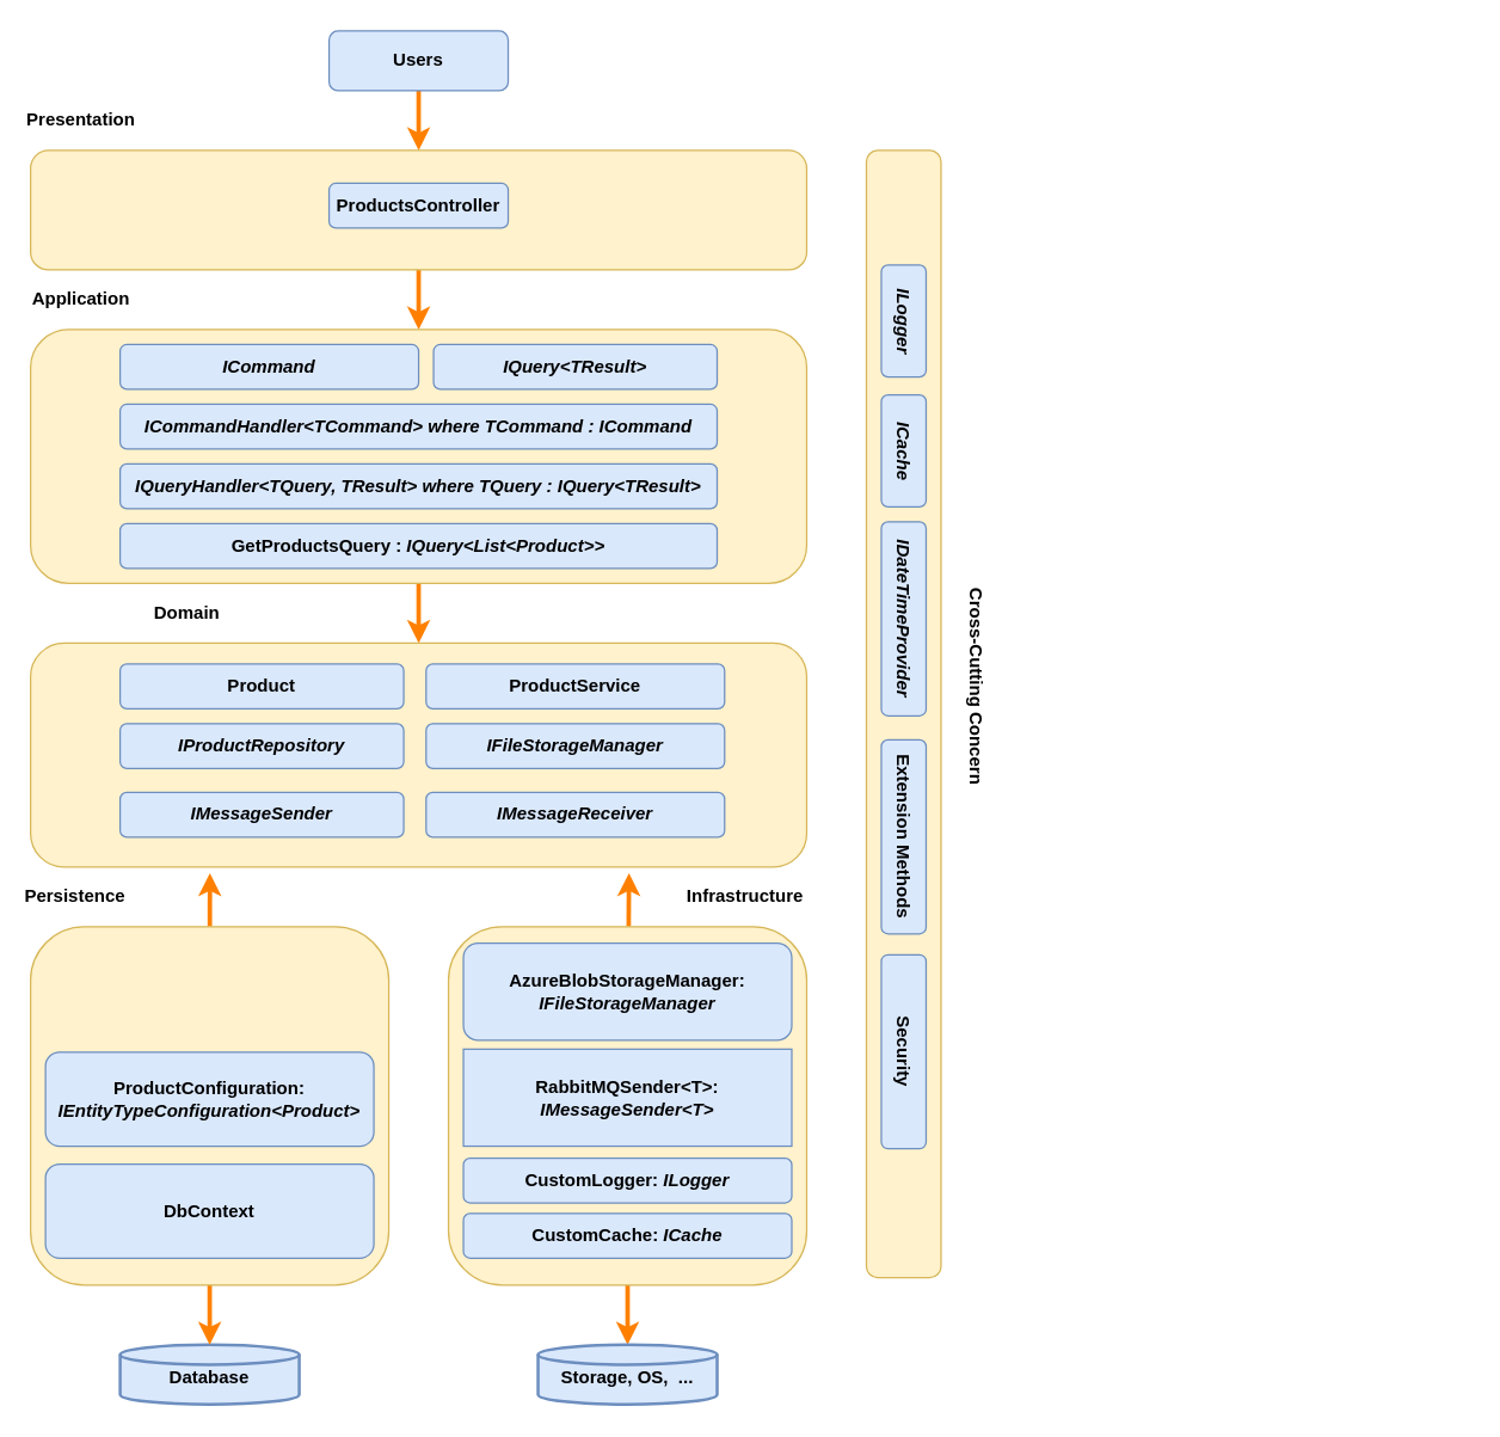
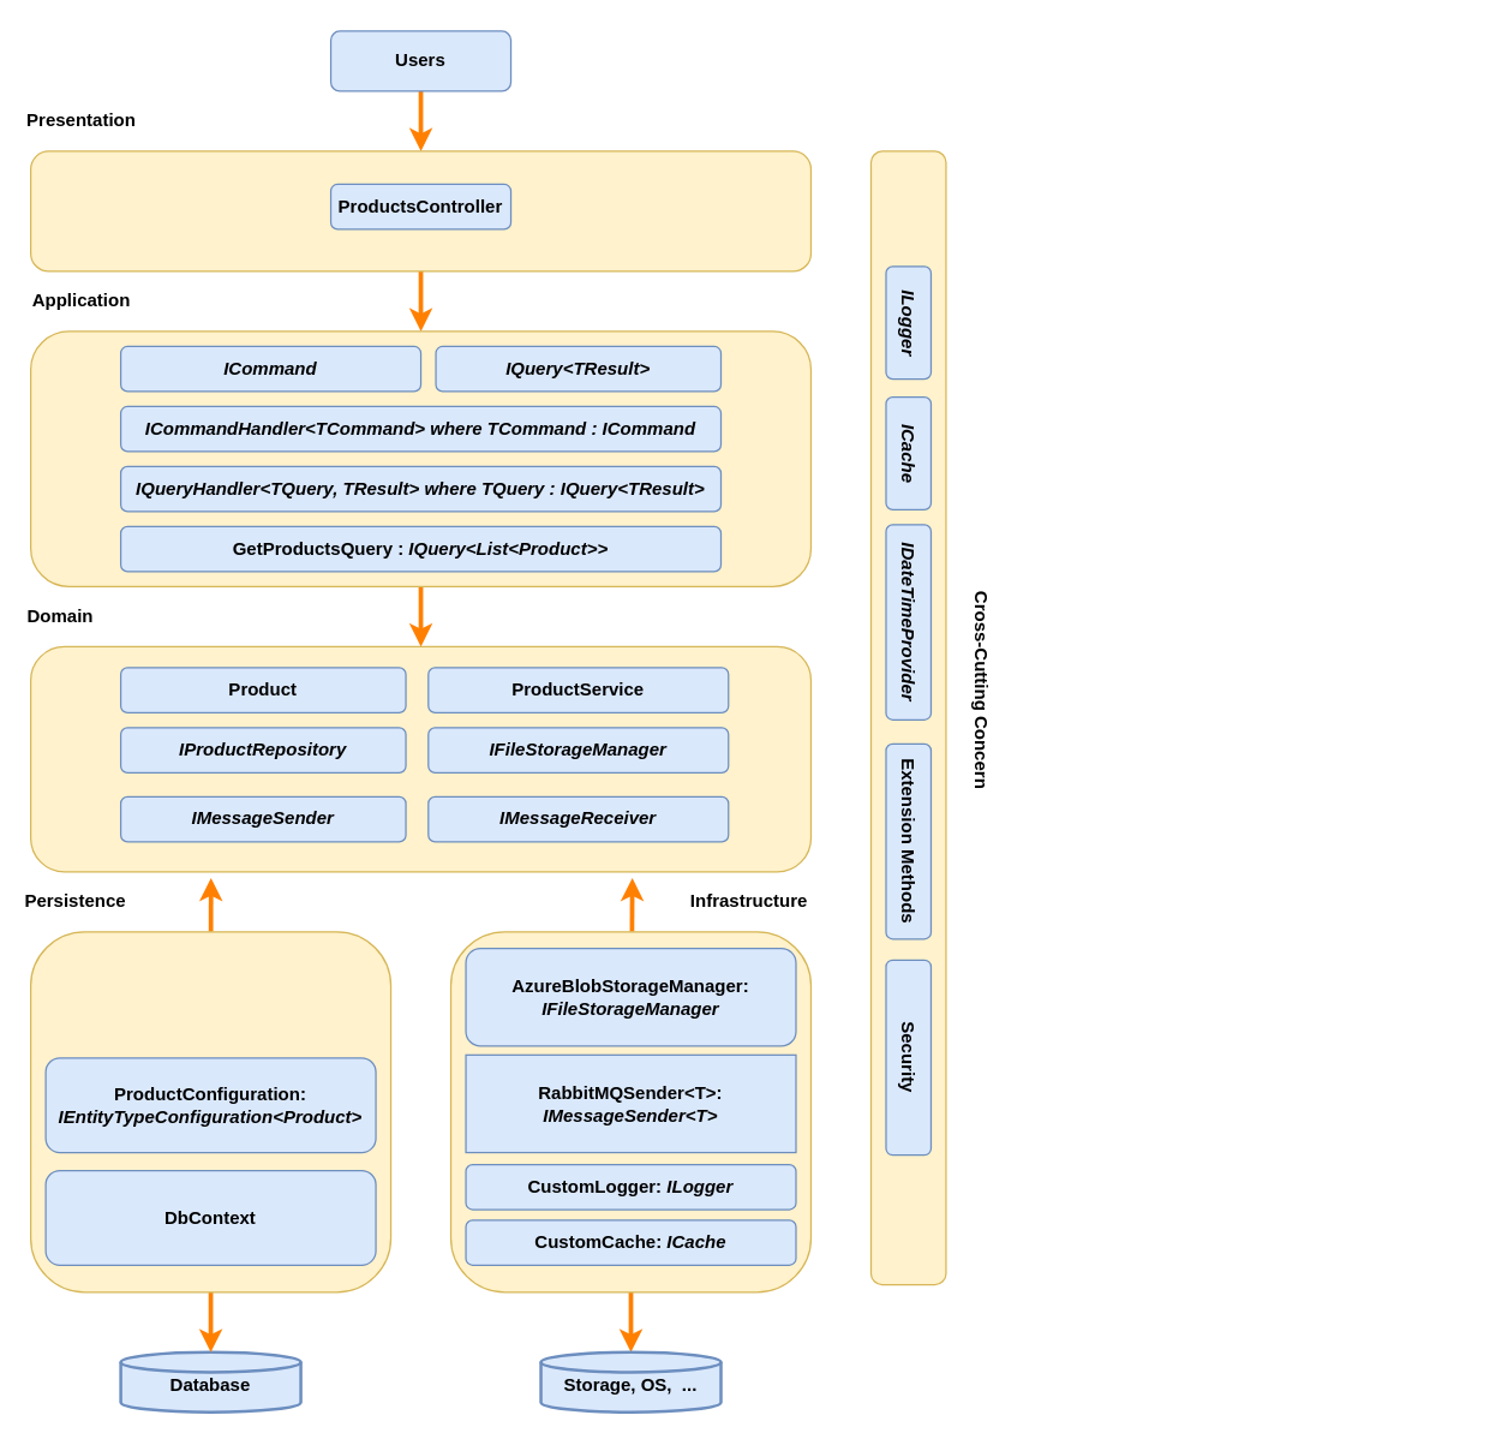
  <mxCell id="0" />
  <mxCell id="1" parent="0" />
  <mxCell id="2" style="edgeStyle=none;rounded=0;orthogonalLoop=1;jettySize=auto;html=1;entryX=0.5;entryY=0;entryDx=0;entryDy=0;strokeColor=#FF8000;strokeWidth=3;fontColor=#000000;" edge="1" parent="1" source="3" target="5"><mxGeometry relative="1" as="geometry" /></mxCell>
  <mxCell id="3" value="Users" style="rounded=1;whiteSpace=wrap;html=1;fontStyle=1;fillColor=#dae8fc;strokeColor=#6c8ebf;" vertex="1" parent="1"><mxGeometry x="220" width="120" height="40" as="geometry" y="20" /></mxCell>
  <mxCell id="4" style="edgeStyle=none;rounded=0;orthogonalLoop=1;jettySize=auto;html=1;entryX=0.5;entryY=0;entryDx=0;entryDy=0;strokeColor=#FF8000;strokeWidth=3;fontColor=#000000;" edge="1" parent="1" source="5" target="7"><mxGeometry relative="1" as="geometry" /></mxCell>
  <mxCell id="5" value="" style="rounded=1;whiteSpace=wrap;html=1;fontStyle=1;fillColor=#fff2cc;strokeColor=#d6b656;" vertex="1" parent="1"><mxGeometry x="20" y="100" width="520" height="80" as="geometry" /></mxCell>
  <mxCell id="6" value="" style="edgeStyle=orthogonalEdgeStyle;rounded=0;orthogonalLoop=1;jettySize=auto;html=1;strokeWidth=3;strokeColor=#FF8000;" edge="1" parent="1" source="7" target="8"><mxGeometry relative="1" as="geometry"><Array as="points"><mxPoint x="340" y="320" /><mxPoint x="340" y="320" /></Array></mxGeometry></mxCell>
  <mxCell id="7" value="" style="rounded=1;whiteSpace=wrap;html=1;fontStyle=1;fillColor=#fff2cc;strokeColor=#d6b656;" vertex="1" parent="1"><mxGeometry x="20" y="220" width="520" height="170" as="geometry" /></mxCell>
  <mxCell id="8" value="" style="rounded=1;whiteSpace=wrap;html=1;fontStyle=1;fillColor=#fff2cc;strokeColor=#d6b656;" vertex="1" parent="1"><mxGeometry x="20" y="430" width="520" height="150" as="geometry" /></mxCell>
  <mxCell id="9" value="Database" style="strokeWidth=2;html=1;shape=mxgraph.flowchart.database;whiteSpace=wrap;fontStyle=1;spacingTop=3;fillColor=#dae8fc;strokeColor=#6c8ebf;" vertex="1" parent="1"><mxGeometry x="80" y="900" width="120" height="40" as="geometry" /></mxCell>
  <mxCell id="10" style="edgeStyle=none;rounded=0;orthogonalLoop=1;jettySize=auto;html=1;entryX=0.231;entryY=1.027;entryDx=0;entryDy=0;entryPerimeter=0;strokeColor=#FF8000;strokeWidth=3;fontColor=#000000;" edge="1" parent="1" source="12" target="8"><mxGeometry relative="1" as="geometry" /></mxCell>
  <mxCell id="11" style="edgeStyle=none;rounded=0;orthogonalLoop=1;jettySize=auto;html=1;entryX=0.5;entryY=0;entryDx=0;entryDy=0;entryPerimeter=0;strokeColor=#FF8000;strokeWidth=3;fontColor=#000000;" edge="1" parent="1" source="12" target="9"><mxGeometry relative="1" as="geometry" /></mxCell>
  <mxCell id="12" value="" style="rounded=1;whiteSpace=wrap;html=1;fontStyle=1;fillColor=#fff2cc;strokeColor=#d6b656;" vertex="1" parent="1"><mxGeometry x="20" y="620" width="240" height="240" as="geometry" /></mxCell>
  <mxCell id="13" style="edgeStyle=none;rounded=0;orthogonalLoop=1;jettySize=auto;html=1;entryX=0.771;entryY=1.027;entryDx=0;entryDy=0;entryPerimeter=0;strokeColor=#FF8000;strokeWidth=3;fontColor=#000000;" edge="1" parent="1" source="15" target="8"><mxGeometry relative="1" as="geometry" /></mxCell>
  <mxCell id="14" style="edgeStyle=none;rounded=0;orthogonalLoop=1;jettySize=auto;html=1;entryX=0.5;entryY=0;entryDx=0;entryDy=0;entryPerimeter=0;strokeColor=#FF8000;strokeWidth=3;fontColor=#000000;" edge="1" parent="1" source="15" target="16"><mxGeometry relative="1" as="geometry" /></mxCell>
  <mxCell id="15" value="" style="rounded=1;whiteSpace=wrap;html=1;fontStyle=1;fillColor=#fff2cc;strokeColor=#d6b656;" vertex="1" parent="1"><mxGeometry x="300" y="620" width="240" height="240" as="geometry" /></mxCell>
  <mxCell id="16" value="Storage, OS,&amp;nbsp; ..." style="strokeWidth=2;html=1;shape=mxgraph.flowchart.database;whiteSpace=wrap;fontStyle=1;spacingTop=3;fillColor=#dae8fc;strokeColor=#6c8ebf;" vertex="1" parent="1"><mxGeometry x="360" y="900" width="120" height="40" as="geometry" /></mxCell>
  <mxCell id="17" value="" style="rounded=1;whiteSpace=wrap;html=1;fontStyle=1;fillColor=#fff2cc;strokeColor=#d6b656;rotation=90;" vertex="1" parent="1"><mxGeometry x="227.5" y="452.5" width="755" height="50" as="geometry" /></mxCell>
  <mxCell id="18" value="ProductsController" style="rounded=1;whiteSpace=wrap;html=1;fillColor=#dae8fc;align=center;fontStyle=1;strokeColor=#6c8ebf;" vertex="1" parent="1"><mxGeometry x="220" y="122" width="120" height="30" as="geometry" /></mxCell>
  <mxCell id="19" value="ICommand" style="rounded=1;whiteSpace=wrap;html=1;fillColor=#dae8fc;align=center;strokeColor=#6c8ebf;fontStyle=3" vertex="1" parent="1"><mxGeometry x="80" y="230" width="200" height="30" as="geometry" /></mxCell>
  <mxCell id="20" value="IQuery&amp;lt;TResult&amp;gt;" style="rounded=1;whiteSpace=wrap;html=1;fillColor=#dae8fc;align=center;strokeColor=#6c8ebf;fontStyle=3" vertex="1" parent="1"><mxGeometry x="290" y="230" width="190" height="30" as="geometry" /></mxCell>
  <mxCell id="21" value="GetProductsQuery : &lt;i&gt;IQuery&amp;lt;List&amp;lt;Product&amp;gt;&amp;gt;&lt;/i&gt;" style="rounded=1;whiteSpace=wrap;html=1;fillColor=#dae8fc;align=center;strokeColor=#6c8ebf;fontStyle=1" vertex="1" parent="1"><mxGeometry x="80" y="350" width="400" height="30" as="geometry" /></mxCell>
  <mxCell id="22" value="&lt;div&gt;ICommandHandler&amp;lt;TCommand&amp;gt;&amp;nbsp;&lt;span&gt;where TCommand : ICommand&lt;/span&gt;&lt;/div&gt;" style="rounded=1;whiteSpace=wrap;html=1;fillColor=#dae8fc;align=center;strokeColor=#6c8ebf;fontStyle=3" vertex="1" parent="1"><mxGeometry x="80" y="270" width="400" height="30" as="geometry" /></mxCell>
  <mxCell id="23" value="&lt;div&gt;IQueryHandler&amp;lt;TQuery, TResult&amp;gt;&amp;nbsp;&lt;span&gt;where TQuery : IQuery&amp;lt;TResult&amp;gt;&lt;/span&gt;&lt;/div&gt;" style="rounded=1;whiteSpace=wrap;html=1;fillColor=#dae8fc;align=center;strokeColor=#6c8ebf;fontStyle=3" vertex="1" parent="1"><mxGeometry x="80" y="310" width="400" height="30" as="geometry" /></mxCell>
  <mxCell id="24" value="Product" style="rounded=1;whiteSpace=wrap;html=1;fillColor=#dae8fc;align=center;strokeColor=#6c8ebf;fontStyle=1" vertex="1" parent="1"><mxGeometry x="80" y="444" width="190" height="30" as="geometry" /></mxCell>
  <mxCell id="25" value="ProductService" style="rounded=1;whiteSpace=wrap;html=1;fillColor=#dae8fc;align=center;strokeColor=#6c8ebf;fontStyle=1" vertex="1" parent="1"><mxGeometry x="285" y="444" width="200" height="30" as="geometry" /></mxCell>
  <mxCell id="26" value="IProductRepository" style="rounded=1;whiteSpace=wrap;html=1;fillColor=#dae8fc;align=center;strokeColor=#6c8ebf;fontStyle=3" vertex="1" parent="1"><mxGeometry x="80" y="484" width="190" height="30" as="geometry" /></mxCell>
  <mxCell id="27" value="IFileStorageManager" style="rounded=1;whiteSpace=wrap;html=1;fillColor=#dae8fc;align=center;strokeColor=#6c8ebf;fontStyle=3" vertex="1" parent="1"><mxGeometry x="285" y="484" width="200" height="30" as="geometry" /></mxCell>
  <mxCell id="28" value="AzureBlobStorageManager: &lt;i&gt;IFileStorageManager&lt;/i&gt;" style="rounded=1;whiteSpace=wrap;html=1;fillColor=#dae8fc;align=center;strokeColor=#6c8ebf;fontStyle=1" vertex="1" parent="1"><mxGeometry x="310" y="631" width="220" height="65" as="geometry" /></mxCell>
  <mxCell id="29" value="IMessageSender" style="rounded=1;whiteSpace=wrap;html=1;fillColor=#dae8fc;align=center;strokeColor=#6c8ebf;fontStyle=3" vertex="1" parent="1"><mxGeometry x="80" y="530" width="190" height="30" as="geometry" /></mxCell>
  <mxCell id="30" value="IMessageReceiver" style="rounded=1;whiteSpace=wrap;html=1;fillColor=#dae8fc;align=center;strokeColor=#6c8ebf;fontStyle=3" vertex="1" parent="1"><mxGeometry x="285" y="530" width="200" height="30" as="geometry" /></mxCell>
  <mxCell id="31" value="RabbitMQSender&amp;lt;T&amp;gt;: &lt;i&gt;IMessageSender&amp;lt;T&amp;gt;&lt;/i&gt;" style="whiteSpace=wrap;html=1;fillColor=#dae8fc;align=center;strokeColor=#6c8ebf;fontStyle=1;rounded=0;" vertex="1" parent="1"><mxGeometry x="310" y="702" width="220" height="65" as="geometry" /></mxCell>
  <mxCell id="32" value="ProductConfiguration: &lt;i&gt;IEntityTypeConfiguration&amp;lt;Product&amp;gt;&lt;/i&gt;" style="rounded=1;whiteSpace=wrap;html=1;fillColor=#dae8fc;align=center;strokeColor=#6c8ebf;fontStyle=1" vertex="1" parent="1"><mxGeometry x="30" y="704" width="220" height="63" as="geometry" /></mxCell>
  <mxCell id="33" value="&lt;i&gt;ILogger&lt;/i&gt;" style="rounded=1;whiteSpace=wrap;html=1;fillColor=#dae8fc;align=center;fontStyle=1;strokeColor=#6c8ebf;direction=east;flipH=0;flipV=0;rotation=90;" vertex="1" parent="1"><mxGeometry x="567.5" y="199.25" width="75" height="30" as="geometry" /></mxCell>
  <mxCell id="34" value="&lt;i&gt;ICache&lt;/i&gt;" style="rounded=1;whiteSpace=wrap;html=1;fillColor=#dae8fc;align=center;fontStyle=1;strokeColor=#6c8ebf;rotation=90;" vertex="1" parent="1"><mxGeometry x="567.5" y="286.25" width="75" height="30" as="geometry" /></mxCell>
  <mxCell id="35" value="&lt;i&gt;IDateTimeProvider&lt;/i&gt;" style="rounded=1;whiteSpace=wrap;html=1;fillColor=#dae8fc;align=center;fontStyle=1;strokeColor=#6c8ebf;rotation=90;" vertex="1" parent="1"><mxGeometry x="540" y="398.75" width="130" height="30" as="geometry" /></mxCell>
  <mxCell id="36" value="&lt;span&gt;Extension Methods&lt;/span&gt;" style="rounded=1;whiteSpace=wrap;html=1;fillColor=#dae8fc;align=center;fontStyle=1;strokeColor=#6c8ebf;rotation=90;" vertex="1" parent="1"><mxGeometry x="540" y="544.75" width="130" height="30" as="geometry" /></mxCell>
  <mxCell id="37" value="&lt;span&gt;Security&lt;/span&gt;" style="rounded=1;whiteSpace=wrap;html=1;fillColor=#dae8fc;align=center;fontStyle=1;strokeColor=#6c8ebf;rotation=90;" vertex="1" parent="1"><mxGeometry x="540" y="688.75" width="130" height="30" as="geometry" /></mxCell>
  <mxCell id="38" value="Persistence" style="text;html=1;strokeColor=none;fillColor=none;align=center;verticalAlign=middle;whiteSpace=wrap;rounded=0;fontColor=#000000;fontStyle=1" vertex="1" parent="1"><mxGeometry x="30" y="590" width="40" height="20" as="geometry" /></mxCell>
  <mxCell id="39" value="Infrastructure" style="text;html=1;strokeColor=none;fillColor=none;align=right;verticalAlign=middle;whiteSpace=wrap;rounded=0;fontColor=#000000;fontStyle=1" vertex="1" parent="1"><mxGeometry x="480" y="590" width="60" height="20" as="geometry" /></mxCell>
  <mxCell id="40" value="Application" style="text;html=1;strokeColor=none;fillColor=none;align=center;verticalAlign=middle;whiteSpace=wrap;rounded=0;fontColor=#000000;fontStyle=1" vertex="1" parent="1"><mxGeometry x="34" y="190" width="40" height="20" as="geometry" /></mxCell>
  <mxCell id="41" value="Presentation" style="text;html=1;strokeColor=none;fillColor=none;align=center;verticalAlign=middle;whiteSpace=wrap;rounded=0;fontColor=#000000;fontStyle=1" vertex="1" parent="1"><mxGeometry x="34" y="70" width="40" height="20" as="geometry" /></mxCell>
- <mxCell id="42" value="Domain" style="text;html=1;strokeColor=none;fillColor=none;align=center;verticalAlign=middle;whiteSpace=wrap;rounded=0;fontColor=#000000;fontStyle=1" vertex="1" parent="1"><mxGeometry x="105" y="400" width="40" height="20" as="geometry" /></mxCell>
+ <mxCell id="42" value="Domain" style="text;html=1;strokeColor=none;fillColor=none;align=center;verticalAlign=middle;whiteSpace=wrap;rounded=0;fontColor=#000000;fontStyle=1" vertex="1" parent="1"><mxGeometry x="20" y="400" width="40" height="20" as="geometry" /></mxCell>
  <mxCell id="43" value="Cross-Cutting Concern&lt;br&gt;" style="text;html=1;strokeColor=none;fillColor=none;align=center;verticalAlign=middle;whiteSpace=wrap;rounded=0;fontColor=#000000;rotation=90;fontStyle=1" vertex="1" parent="1"><mxGeometry x="540" y="449" width="227.5" height="20" as="geometry" /></mxCell>
  <mxCell id="44" value="CustomLogger: &lt;i&gt;ILogger&lt;/i&gt;" style="rounded=1;whiteSpace=wrap;html=1;fillColor=#dae8fc;align=center;strokeColor=#6c8ebf;fontStyle=1" vertex="1" parent="1"><mxGeometry x="310" y="775" width="220" height="30" as="geometry" /></mxCell>
  <mxCell id="45" value="DbContext" style="rounded=1;whiteSpace=wrap;html=1;fillColor=#dae8fc;align=center;strokeColor=#6c8ebf;fontStyle=1" vertex="1" parent="1"><mxGeometry x="30" y="779" width="220" height="63" as="geometry" /></mxCell>
  <mxCell id="46" value="CustomCache: &lt;i&gt;ICache&lt;/i&gt;" style="rounded=1;whiteSpace=wrap;html=1;fillColor=#dae8fc;align=center;strokeColor=#6c8ebf;fontStyle=1" vertex="1" parent="1"><mxGeometry x="310" y="812" width="220" height="30" as="geometry" /></mxCell>
